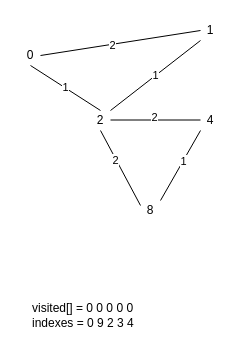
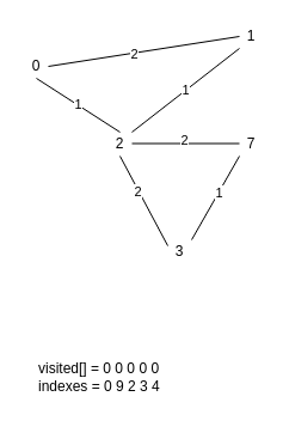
  <mxCell id="0" />
  <mxCell id="1" parent="0" />
  <mxCell id="2" value="0" style="text;html=1;align=center;verticalAlign=middle;whiteSpace=wrap;rounded=0;" vertex="1" parent="1"><mxGeometry x="20" y="45" width="20" height="20" as="geometry" /></mxCell>
  <mxCell id="3" value="1" style="text;html=1;align=center;verticalAlign=middle;whiteSpace=wrap;rounded=0;" vertex="1" parent="1"><mxGeometry x="200" y="20" width="20" height="20" as="geometry" /></mxCell>
  <mxCell id="4" value="2" style="text;html=1;align=center;verticalAlign=middle;whiteSpace=wrap;rounded=0;" vertex="1" parent="1"><mxGeometry x="90" y="110" width="20" height="20" as="geometry" /></mxCell>
- <mxCell id="5" value="4" style="text;html=1;align=center;verticalAlign=middle;whiteSpace=wrap;rounded=0;" vertex="1" parent="1"><mxGeometry x="200" y="110" width="20" height="20" as="geometry" /></mxCell>
- <mxCell id="6" value="8" style="text;html=1;align=center;verticalAlign=middle;whiteSpace=wrap;rounded=0;" vertex="1" parent="1"><mxGeometry x="140" y="200" width="20" height="20" as="geometry" /></mxCell>
+ <mxCell id="5" value="7" style="text;html=1;align=center;verticalAlign=middle;whiteSpace=wrap;rounded=0;" vertex="1" parent="1"><mxGeometry x="200" y="110" width="20" height="20" as="geometry" /></mxCell>
+ <mxCell id="6" value="3" style="text;html=1;align=center;verticalAlign=middle;whiteSpace=wrap;rounded=0;" vertex="1" parent="1"><mxGeometry x="140" y="200" width="20" height="20" as="geometry" /></mxCell>
  <mxCell id="7" value="" style="endArrow=none;html=1;rounded=0;entryX=0;entryY=0.5;entryDx=0;entryDy=0;exitX=1;exitY=0.5;exitDx=0;exitDy=0;" edge="1" parent="1" source="2" target="3"><mxGeometry width="50" height="50" relative="1" as="geometry"><mxPoint x="110" y="40" as="sourcePoint" /><mxPoint x="160" y="-10" as="targetPoint" /></mxGeometry></mxCell>
  <mxCell id="8" value="2" style="edgeLabel;html=1;align=center;verticalAlign=middle;resizable=0;points=[];" vertex="1" connectable="0" parent="7"><mxGeometry x="-0.111" y="-1" relative="1" as="geometry"><mxPoint as="offset" /></mxGeometry></mxCell>
  <mxCell id="9" value="" style="endArrow=none;html=1;rounded=0;entryX=0;entryY=0.5;entryDx=0;entryDy=0;exitX=1;exitY=0.5;exitDx=0;exitDy=0;" edge="1" parent="1"><mxGeometry width="50" height="50" relative="1" as="geometry"><mxPoint x="110" y="119.5" as="sourcePoint" /><mxPoint x="200" y="119.5" as="targetPoint" /></mxGeometry></mxCell>
  <mxCell id="10" value="2" style="edgeLabel;html=1;align=center;verticalAlign=middle;resizable=0;points=[];" vertex="1" connectable="0" parent="9"><mxGeometry x="-0.044" y="4" relative="1" as="geometry"><mxPoint y="1" as="offset" /></mxGeometry></mxCell>
  <mxCell id="11" value="1" style="endArrow=none;html=1;rounded=0;entryX=0.5;entryY=1;entryDx=0;entryDy=0;exitX=0.5;exitY=0;exitDx=0;exitDy=0;" edge="1" parent="1" source="4" target="2"><mxGeometry width="50" height="50" relative="1" as="geometry"><mxPoint x="40" y="90" as="sourcePoint" /><mxPoint x="90" y="40" as="targetPoint" /></mxGeometry></mxCell>
  <mxCell id="12" value="1" style="endArrow=none;html=1;rounded=0;exitX=1;exitY=0;exitDx=0;exitDy=0;" edge="1" parent="1" source="4"><mxGeometry width="50" height="50" relative="1" as="geometry"><mxPoint x="150" y="90" as="sourcePoint" /><mxPoint x="200" y="40" as="targetPoint" /></mxGeometry></mxCell>
  <mxCell id="13" value="" style="endArrow=none;html=1;rounded=0;exitX=0;exitY=0.25;exitDx=0;exitDy=0;entryX=0.5;entryY=1;entryDx=0;entryDy=0;" edge="1" parent="1" source="6" target="4"><mxGeometry width="50" height="50" relative="1" as="geometry"><mxPoint x="40" y="190" as="sourcePoint" /><mxPoint x="90" y="140" as="targetPoint" /></mxGeometry></mxCell>
  <mxCell id="14" value="2" style="edgeLabel;html=1;align=center;verticalAlign=middle;resizable=0;points=[];" vertex="1" connectable="0" parent="13"><mxGeometry x="0.232" relative="1" as="geometry"><mxPoint x="-1" as="offset" /></mxGeometry></mxCell>
  <mxCell id="15" value="" style="endArrow=none;html=1;rounded=0;entryX=0;entryY=1;entryDx=0;entryDy=0;" edge="1" parent="1" target="5"><mxGeometry width="50" height="50" relative="1" as="geometry"><mxPoint x="160" y="200" as="sourcePoint" /><mxPoint x="210" y="150" as="targetPoint" /></mxGeometry></mxCell>
  <mxCell id="16" value="1" style="edgeLabel;html=1;align=center;verticalAlign=middle;resizable=0;points=[];" vertex="1" connectable="0" parent="15"><mxGeometry x="0.145" relative="1" as="geometry"><mxPoint as="offset" /></mxGeometry></mxCell>
  <mxCell id="17" value="visited[] = 0 0 0 0 0&lt;div&gt;indexes = 0 9 2 3 4&lt;/div&gt;" style="text;html=1;align=left;verticalAlign=middle;whiteSpace=wrap;rounded=0;" vertex="1" parent="1"><mxGeometry x="30" y="290" width="150" height="50" as="geometry" /></mxCell>
